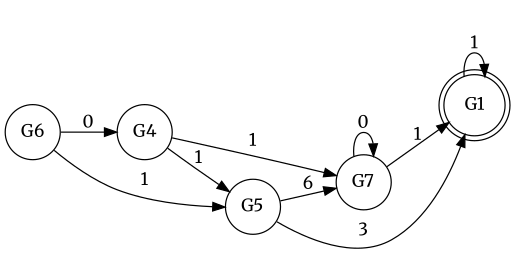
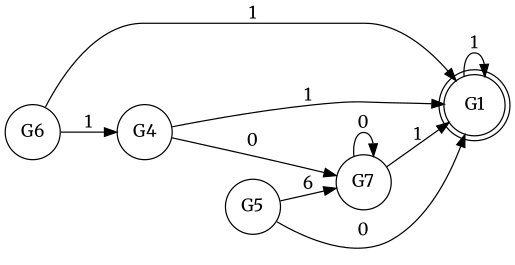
  digraph {
    fontname=Merriweather
    rankdir=LR
    node [fontname=Merriweather shape=circle]
    edge [fontname=Merriweather]
    n1 [label=G1 shape=doublecircle]
    n2 [label=G4]
    n3 [label=G7]
    n4 [label=G5]
    n5 [label=G6]
    n1 -> n1 [label=1]
-   n2 -> n4 [label=1]
-   n2 -> n3 [label=1]
+   n2 -> n1 [label=1]
+   n2 -> n3 [label=0]
    n3 -> n1 [label=1]
    n3 -> n3 [label=0]
-   n4 -> n1 [label=3]
+   n4 -> n1 [label=0]
    n4 -> n3 [label=6]
-   n5 -> n2 [label=0]
-   n5 -> n4 [label=1]
+   n5 -> n2 [label=1]
+   n5 -> n1 [label=1]
  }
